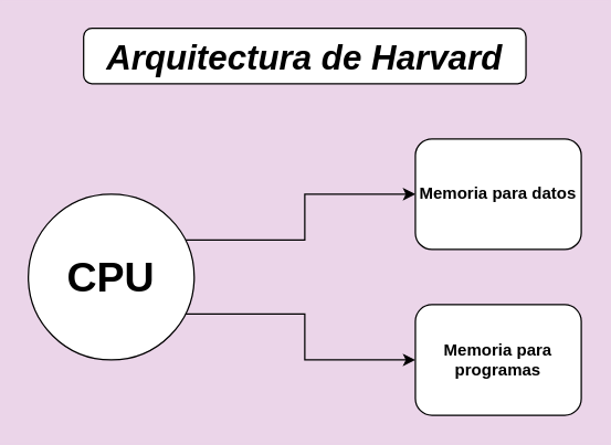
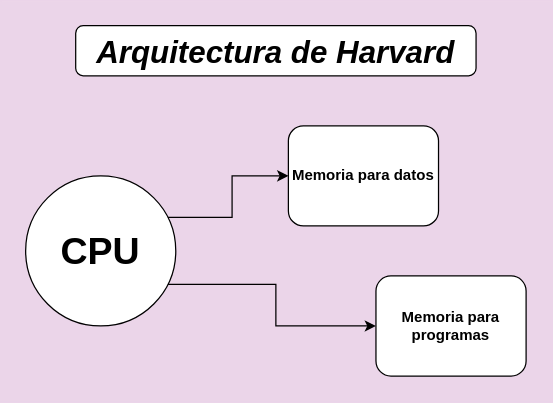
  <mxCell id="0" />
  <mxCell id="1" parent="0" />
  <mxCell id="2" value="&lt;font style=&quot;font-size: 25px;&quot;&gt;&lt;b&gt;&lt;i&gt;Arquitectura de Harvard&lt;/i&gt;&lt;/b&gt;&lt;/font&gt;" style="rounded=1;whiteSpace=wrap;html=1;" vertex="1" parent="1"><mxGeometry x="60" y="20" width="320" height="40" as="geometry" /></mxCell>
  <mxCell id="3" style="edgeStyle=orthogonalEdgeStyle;rounded=0;orthogonalLoop=1;jettySize=auto;html=1;exitX=1;exitY=0.25;exitDx=0;exitDy=0;entryX=0;entryY=0.5;entryDx=0;entryDy=0;" edge="1" parent="1" source="5" target="6"><mxGeometry relative="1" as="geometry" /></mxCell>
  <mxCell id="4" style="edgeStyle=orthogonalEdgeStyle;rounded=0;orthogonalLoop=1;jettySize=auto;html=1;exitX=1;exitY=0.75;exitDx=0;exitDy=0;" edge="1" parent="1" source="5" target="7"><mxGeometry relative="1" as="geometry" /></mxCell>
  <mxCell id="5" value="&lt;b&gt;&lt;font style=&quot;font-size: 30px;&quot;&gt;CPU&lt;/font&gt;&lt;/b&gt;" style="ellipse;whiteSpace=wrap;html=1;" vertex="1" parent="1"><mxGeometry x="20" y="140" width="120" height="120" as="geometry" /></mxCell>
- <mxCell id="6" value="&lt;b&gt;Memoria para datos&lt;br&gt;&lt;/b&gt;" style="rounded=1;whiteSpace=wrap;html=1;" vertex="1" parent="1"><mxGeometry x="300" y="100" width="120" height="80" as="geometry" /></mxCell>
+ <mxCell id="6" value="&lt;b&gt;Memoria para datos&lt;br&gt;&lt;/b&gt;" style="rounded=1;whiteSpace=wrap;html=1;" vertex="1" parent="1"><mxGeometry x="230" y="100" width="120" height="80" as="geometry" /></mxCell>
  <mxCell id="7" value="&lt;b&gt;Memoria para programas&lt;br&gt;&lt;/b&gt;" style="rounded=1;whiteSpace=wrap;html=1;" vertex="1" parent="1"><mxGeometry x="300" y="220" width="120" height="80" as="geometry" /></mxCell>
